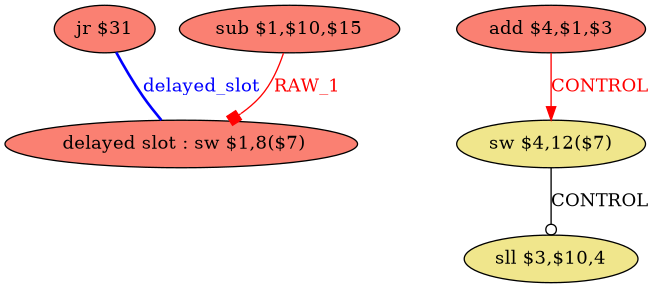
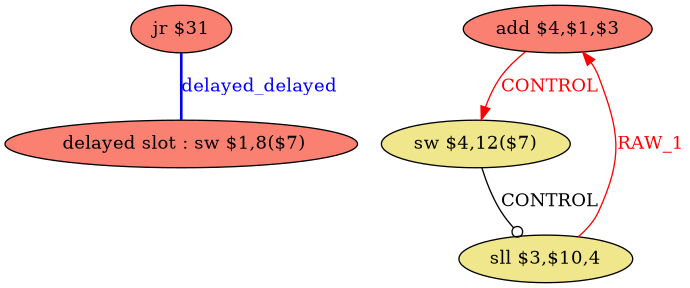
  digraph {
    node [fillcolor=salmon shape=ellipse style=filled]
    edge [color=red fontcolor=red arrowhead=normal]
    n1 [label=" delayed slot : sw $1,8($7)"]
    n2 [label="jr $31"]
-   n3 [label="sub $1,$10,$15"]
    n4 [label="add $4,$1,$3"]
    n5 [fillcolor=khaki label="sw $4,12($7)"]
    n6 [fillcolor=khaki label="sll $3,$10,4"]
-   n2 -> n1 [color=blue dir=none fontcolor=blue label=delayed_slot style=bold arrowhead=""]
-   n3 -> n1 [arrowhead=box label=RAW_1]
+   n2 -> n1 [color=blue dir=none fontcolor=blue label=delayed_delayed style=bold arrowhead=""]
    n4 -> n5 [label=CONTROL]
    n5 -> n6 [arrowhead=odot label=CONTROL color="" fontcolor=""]
+   n6 -> n4 [label=RAW_1]
  }
